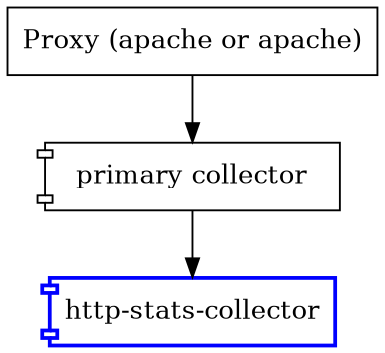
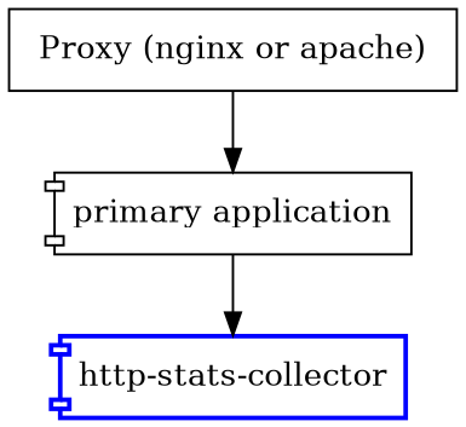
  digraph {
    splines=ortho
    node [shape=component]
-   n1 [label="Proxy (apache or apache)" shape=box]
-   n2 [label="primary collector"]
+   n1 [label="Proxy (nginx or apache)" shape=box]
+   n2 [label="primary application"]
    n3 [color=blue label="http-stats-collector" style=bold]
    n1 -> n2
    n2 -> n3
  }
